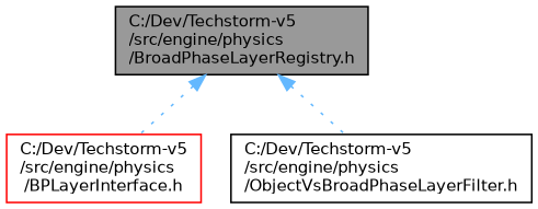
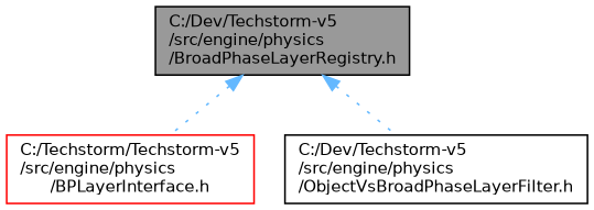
  digraph {
    node [color=black fillcolor=white fontname=Helvetica fontsize=10 shape=box style=filled]
    edge [color=steelblue1 dir=back fontname=Helvetica fontsize=10 labelfontname=Helvetica labelfontsize=10 style=dotted]
    n1 [fillcolor=grey60 fontcolor=black height=0.2 label="C:/Dev/Techstorm-v5\l/src/engine/physics\l/BroadPhaseLayerRegistry.h" width=0.4]
-   n2 [color=red height=0.2 label="C:/Dev/Techstorm-v5\l/src/engine/physics\l/BPLayerInterface.h" width=0.4]
+   n2 [color=red height=0.2 label="C:/Techstorm/Techstorm-v5\l/src/engine/physics\l/BPLayerInterface.h" width=0.4]
    n3 [height=0.2 label="C:/Dev/Techstorm-v5\l/src/engine/physics\l/ObjectVsBroadPhaseLayerFilter.h" width=0.4]
    n1 -> n2
    n1 -> n3
  }
